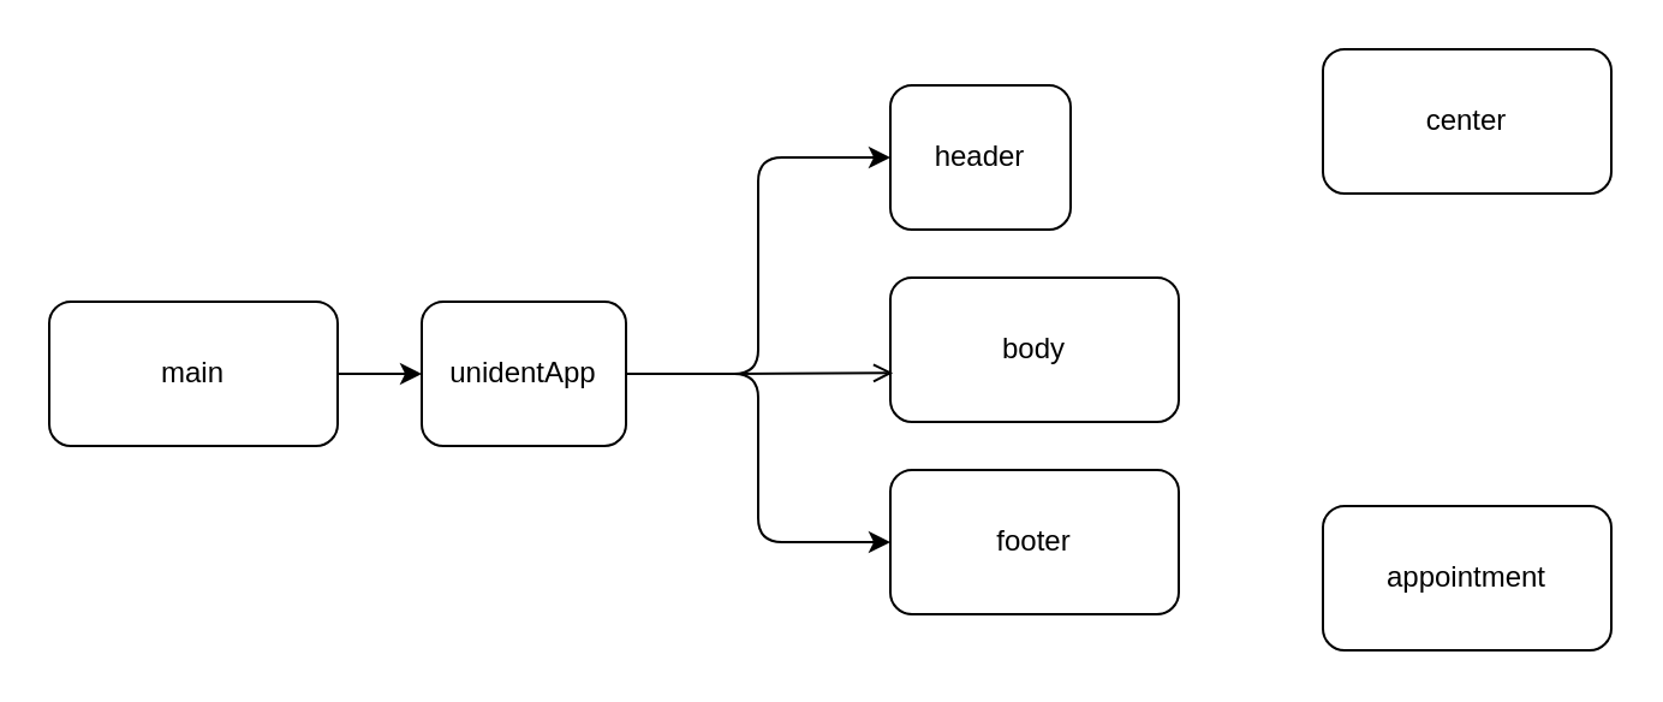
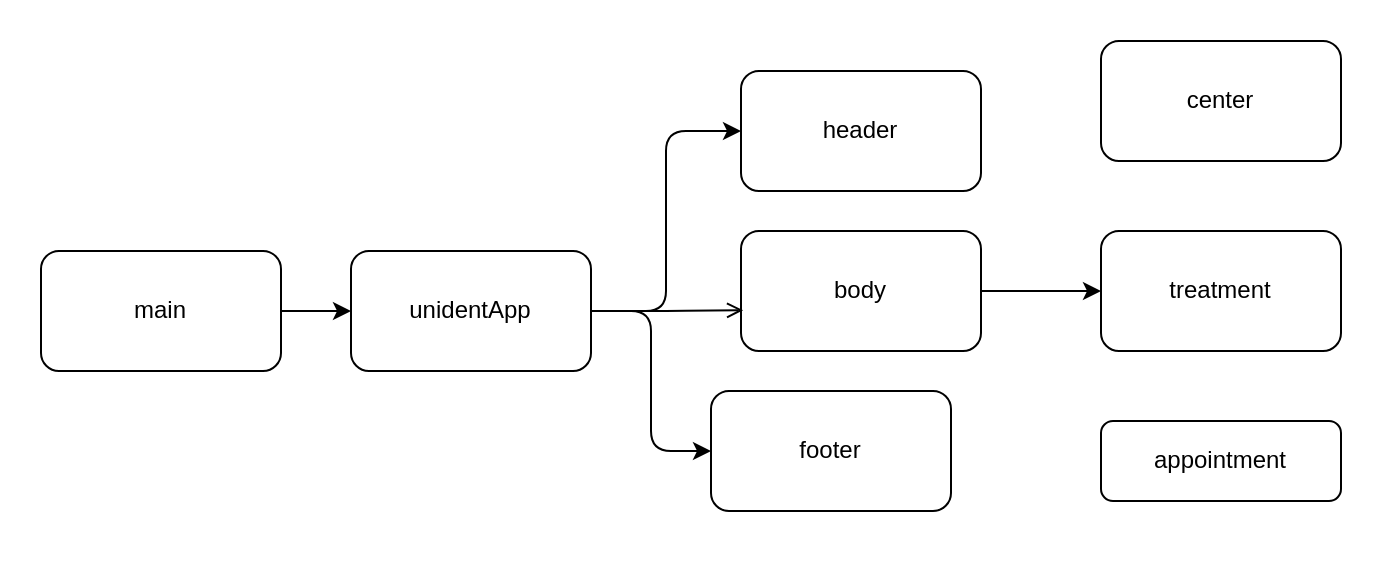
  <mxCell id="0" />
  <mxCell id="1" parent="0" />
  <mxCell id="2" style="edgeStyle=none;html=1;exitX=1;exitY=0.5;exitDx=0;exitDy=0;entryX=0;entryY=0.5;entryDx=0;entryDy=0;" edge="1" parent="1" source="3" target="14"><mxGeometry relative="1" as="geometry" /></mxCell>
  <mxCell id="3" value="main" style="rounded=1;whiteSpace=wrap;html=1;" vertex="1" parent="1"><mxGeometry x="20" y="125" width="120" height="60" as="geometry" /></mxCell>
- <mxCell id="4" value="header" style="rounded=1;whiteSpace=wrap;html=1;" vertex="1" parent="1"><mxGeometry x="370" y="35" width="75" height="60" as="geometry" /></mxCell>
+ <mxCell id="4" value="header" style="rounded=1;whiteSpace=wrap;html=1;" vertex="1" parent="1"><mxGeometry x="370" y="35" width="120" height="60" as="geometry" /></mxCell>
+ <mxCell id="5" style="edgeStyle=orthogonalEdgeStyle;html=1;entryX=0;entryY=0.5;entryDx=0;entryDy=0;" edge="1" parent="1" source="6" target="9"><mxGeometry relative="1" as="geometry" /></mxCell>
  <mxCell id="6" value="body" style="rounded=1;whiteSpace=wrap;html=1;" vertex="1" parent="1"><mxGeometry x="370" y="115" width="120" height="60" as="geometry" /></mxCell>
- <mxCell id="7" value="appointment" style="rounded=1;whiteSpace=wrap;html=1;" vertex="1" parent="1"><mxGeometry x="550" y="210" width="120" height="60" as="geometry" /></mxCell>
- <mxCell id="8" value="footer" style="rounded=1;whiteSpace=wrap;html=1;" vertex="1" parent="1"><mxGeometry x="370" y="195" width="120" height="60" as="geometry" /></mxCell>
+ <mxCell id="7" value="appointment" style="rounded=1;whiteSpace=wrap;html=1;" vertex="1" parent="1"><mxGeometry x="550" y="210" width="120" height="40" as="geometry" /></mxCell>
+ <mxCell id="8" value="footer" style="rounded=1;whiteSpace=wrap;html=1;" vertex="1" parent="1"><mxGeometry x="355" y="195" width="120" height="60" as="geometry" /></mxCell>
+ <mxCell id="9" value="treatment" style="rounded=1;whiteSpace=wrap;html=1;" vertex="1" parent="1"><mxGeometry x="550" y="115" width="120" height="60" as="geometry" /></mxCell>
  <mxCell id="10" value="center" style="rounded=1;whiteSpace=wrap;html=1;" vertex="1" parent="1"><mxGeometry x="550" y="20" width="120" height="60" as="geometry" /></mxCell>
  <mxCell id="11" style="edgeStyle=orthogonalEdgeStyle;html=1;exitX=1;exitY=0.5;exitDx=0;exitDy=0;entryX=0;entryY=0.5;entryDx=0;entryDy=0;" edge="1" parent="1" source="14" target="4"><mxGeometry relative="1" as="geometry"><mxPoint x="360" y="65" as="targetPoint" /></mxGeometry></mxCell>
  <mxCell id="12" style="edgeStyle=orthogonalEdgeStyle;html=1;entryX=0.009;entryY=0.66;entryDx=0;entryDy=0;entryPerimeter=0;endArrow=open;" edge="1" parent="1" source="14" target="6"><mxGeometry relative="1" as="geometry" /></mxCell>
  <mxCell id="13" style="edgeStyle=orthogonalEdgeStyle;html=1;entryX=0;entryY=0.5;entryDx=0;entryDy=0;" edge="1" parent="1" source="14" target="8"><mxGeometry relative="1" as="geometry" /></mxCell>
- <mxCell id="14" value="unidentApp" style="rounded=1;whiteSpace=wrap;html=1;" vertex="1" parent="1"><mxGeometry x="175" y="125" width="85" height="60" as="geometry" /></mxCell>
+ <mxCell id="14" value="unidentApp" style="rounded=1;whiteSpace=wrap;html=1;" vertex="1" parent="1"><mxGeometry x="175" y="125" width="120" height="60" as="geometry" /></mxCell>
